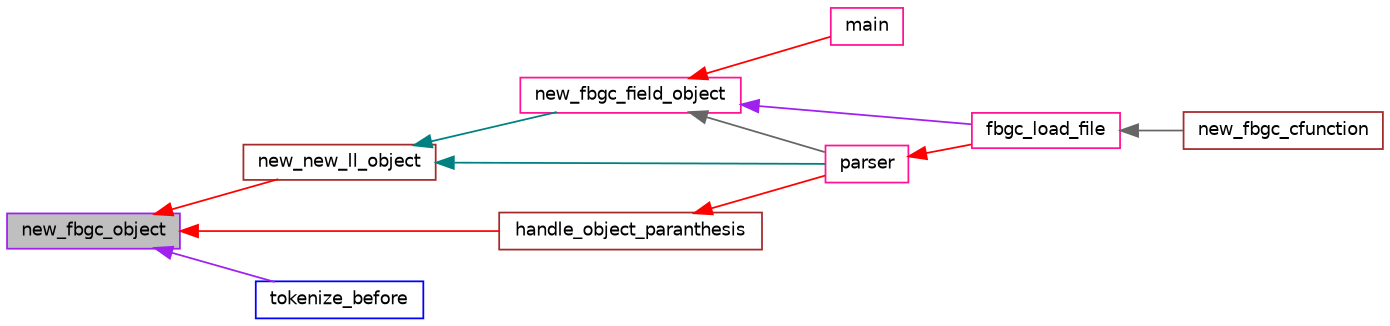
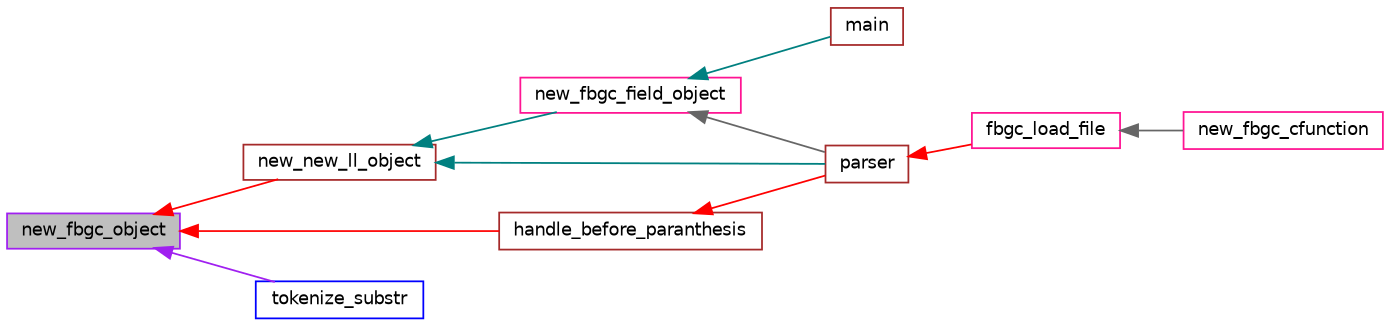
  digraph {
    rankdir=LR
    node [color=deeppink fillcolor=white fontname=Helvetica fontsize=10 shape=record style=filled]
    edge [color=red dir=back fontname=Helvetica fontsize=10 labelfontname=Helvetica labelfontsize=10 style=solid]
    n1 [color=purple fillcolor=grey75 fontcolor=black height=0.2 label=new_fbgc_object width=0.4]
    n2 [color=brown height=0.2 label=new_new_ll_object width=0.4]
-   n3 [color=brown height=0.2 label=handle_object_paranthesis width=0.4]
-   n4 [color=blue height=0.2 label=tokenize_before width=0.4]
-   n5 [height=0.2 label=parser width=0.4]
+   n3 [color=brown height=0.2 label=handle_before_paranthesis width=0.4]
+   n4 [color=blue height=0.2 label=tokenize_substr width=0.4]
+   n5 [color=brown height=0.2 label=parser width=0.4]
    n6 [height=0.2 label=new_fbgc_field_object width=0.4]
    n7 [height=0.2 label=fbgc_load_file width=0.4]
-   n8 [height=0.2 label=main width=0.4]
-   n9 [color=brown height=0.2 label=new_fbgc_cfunction width=0.4]
+   n8 [color=brown height=0.2 label=main width=0.4]
+   n9 [height=0.2 label=new_fbgc_cfunction width=0.4]
    n1 -> n2
    n1 -> n3
    n1 -> n4 [color=purple]
    n2 -> n5 [color=teal]
    n2 -> n6 [color=teal]
    n3 -> n5
    n5 -> n7
    n6 -> n5 [color=gray40]
-   n6 -> n7 [color=purple]
-   n6 -> n8
+   n6 -> n8 [color=teal]
    n7 -> n9 [color=gray40]
  }
